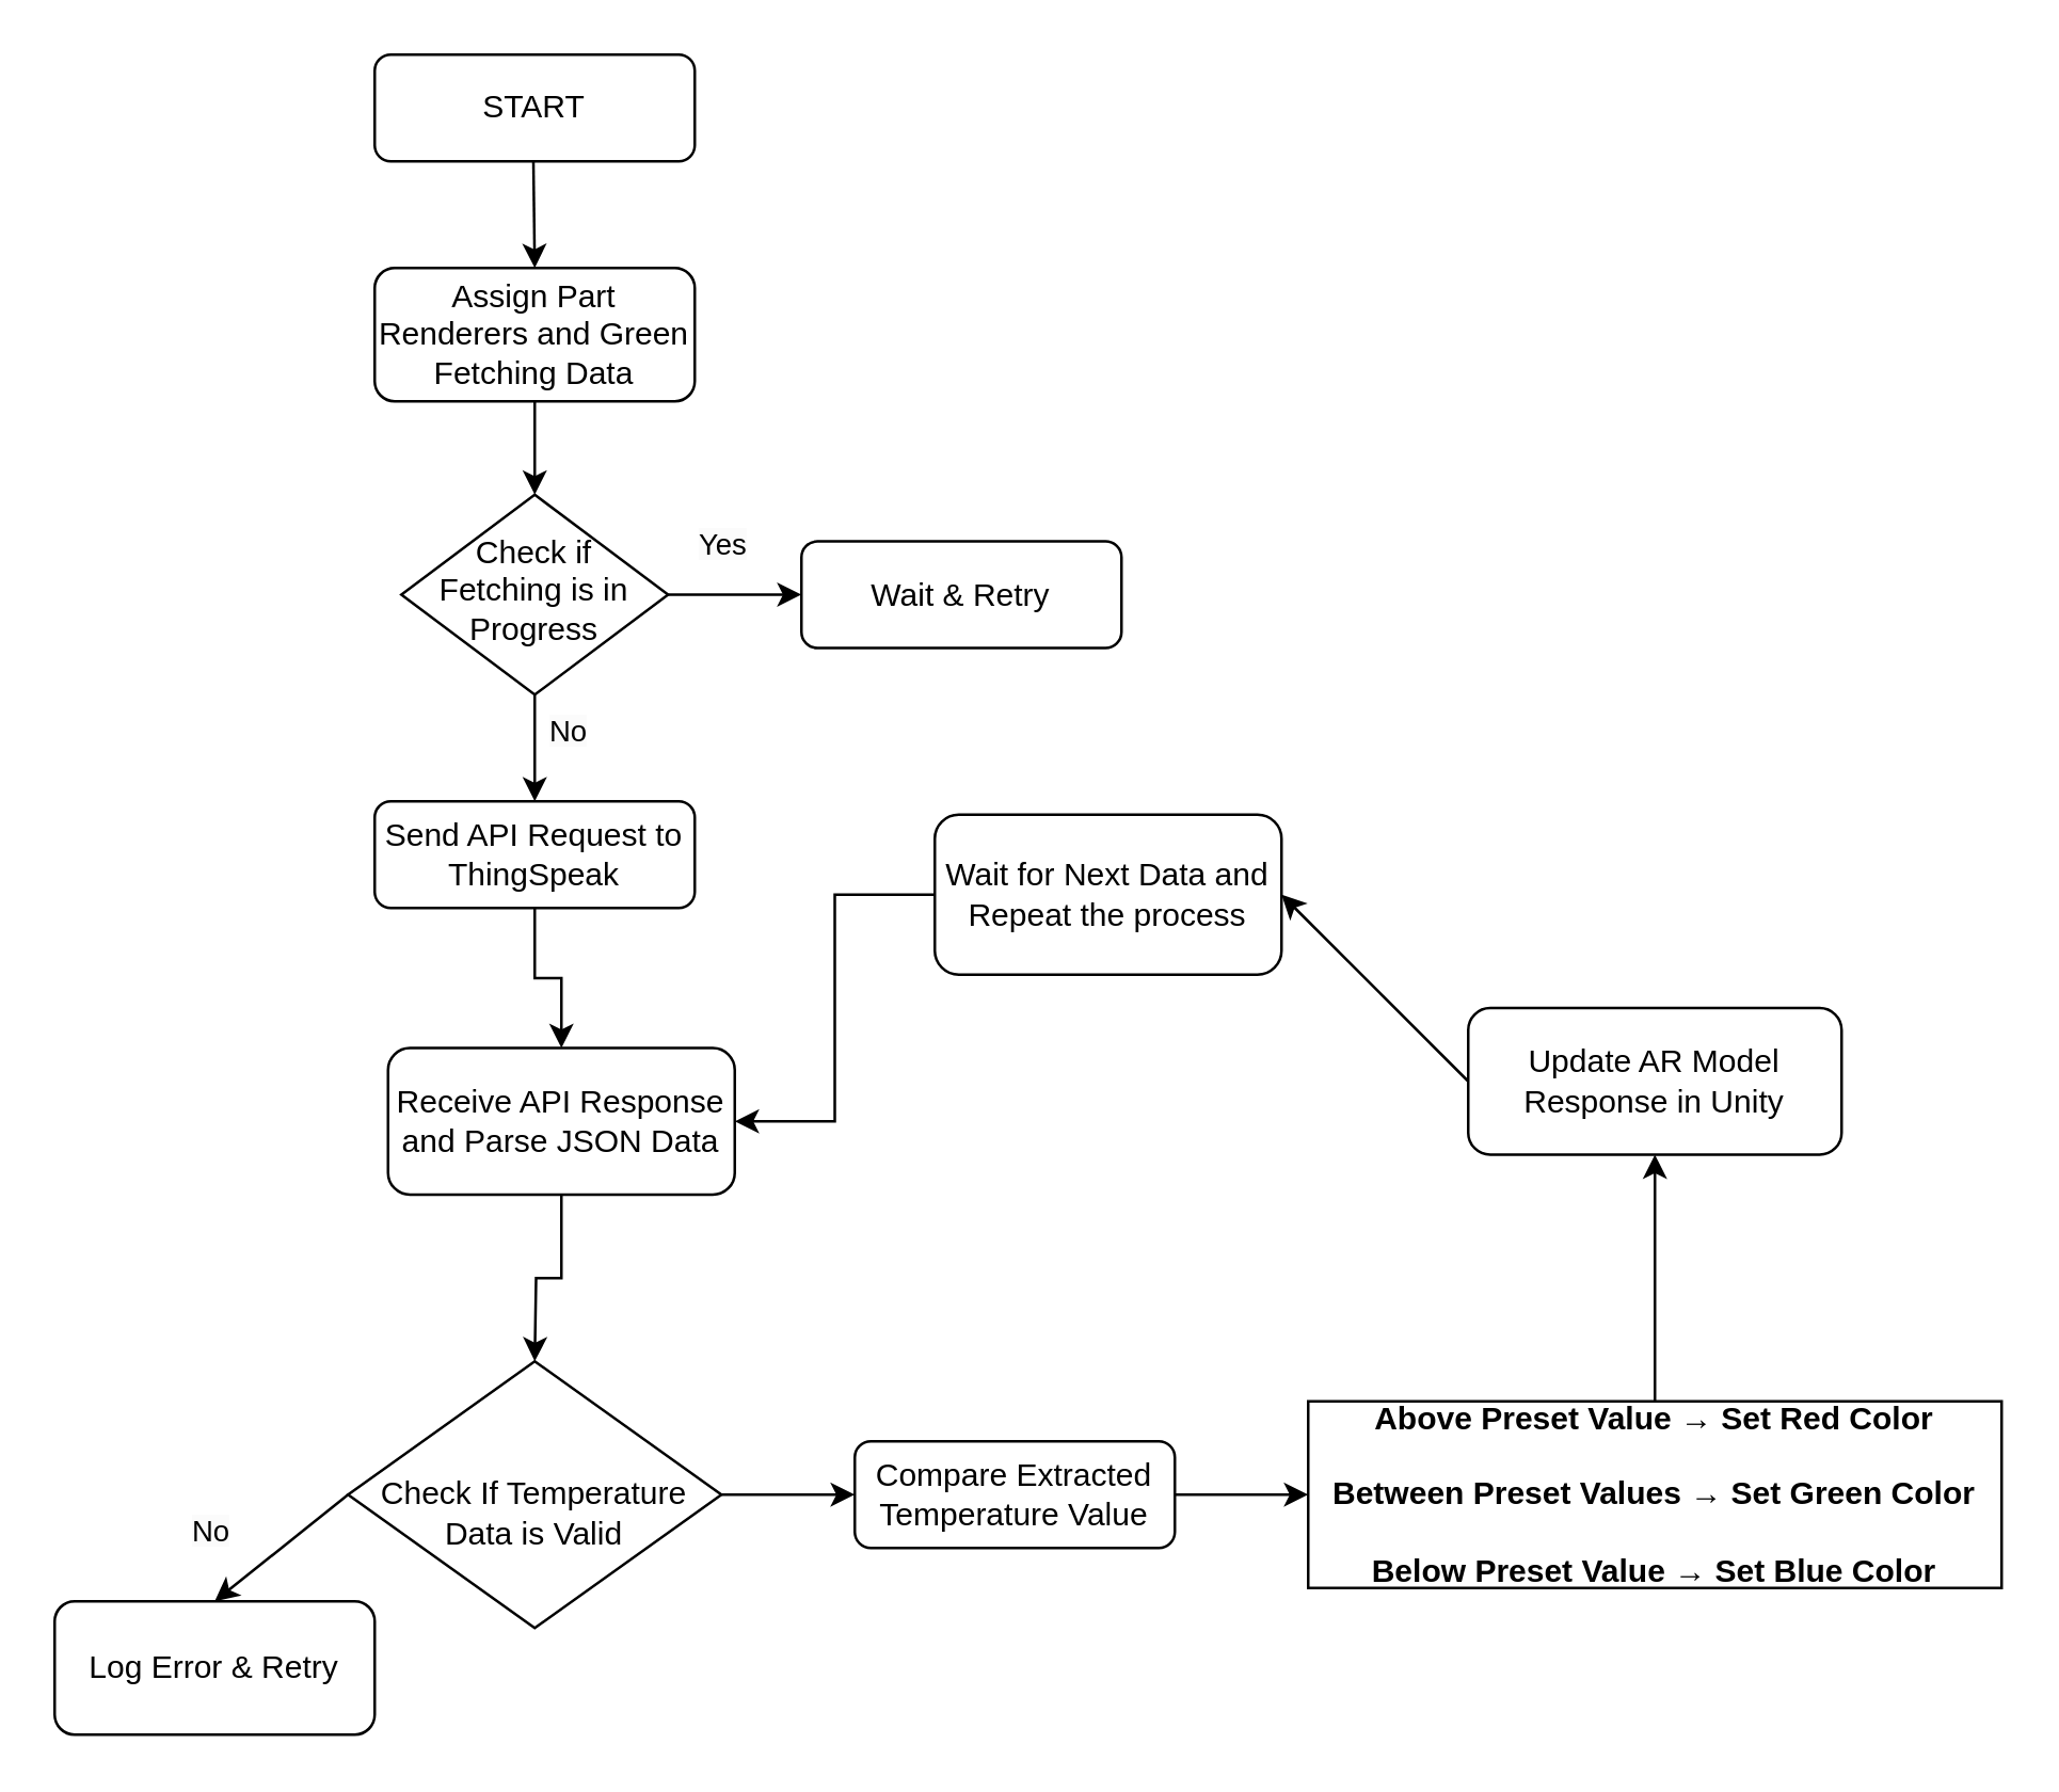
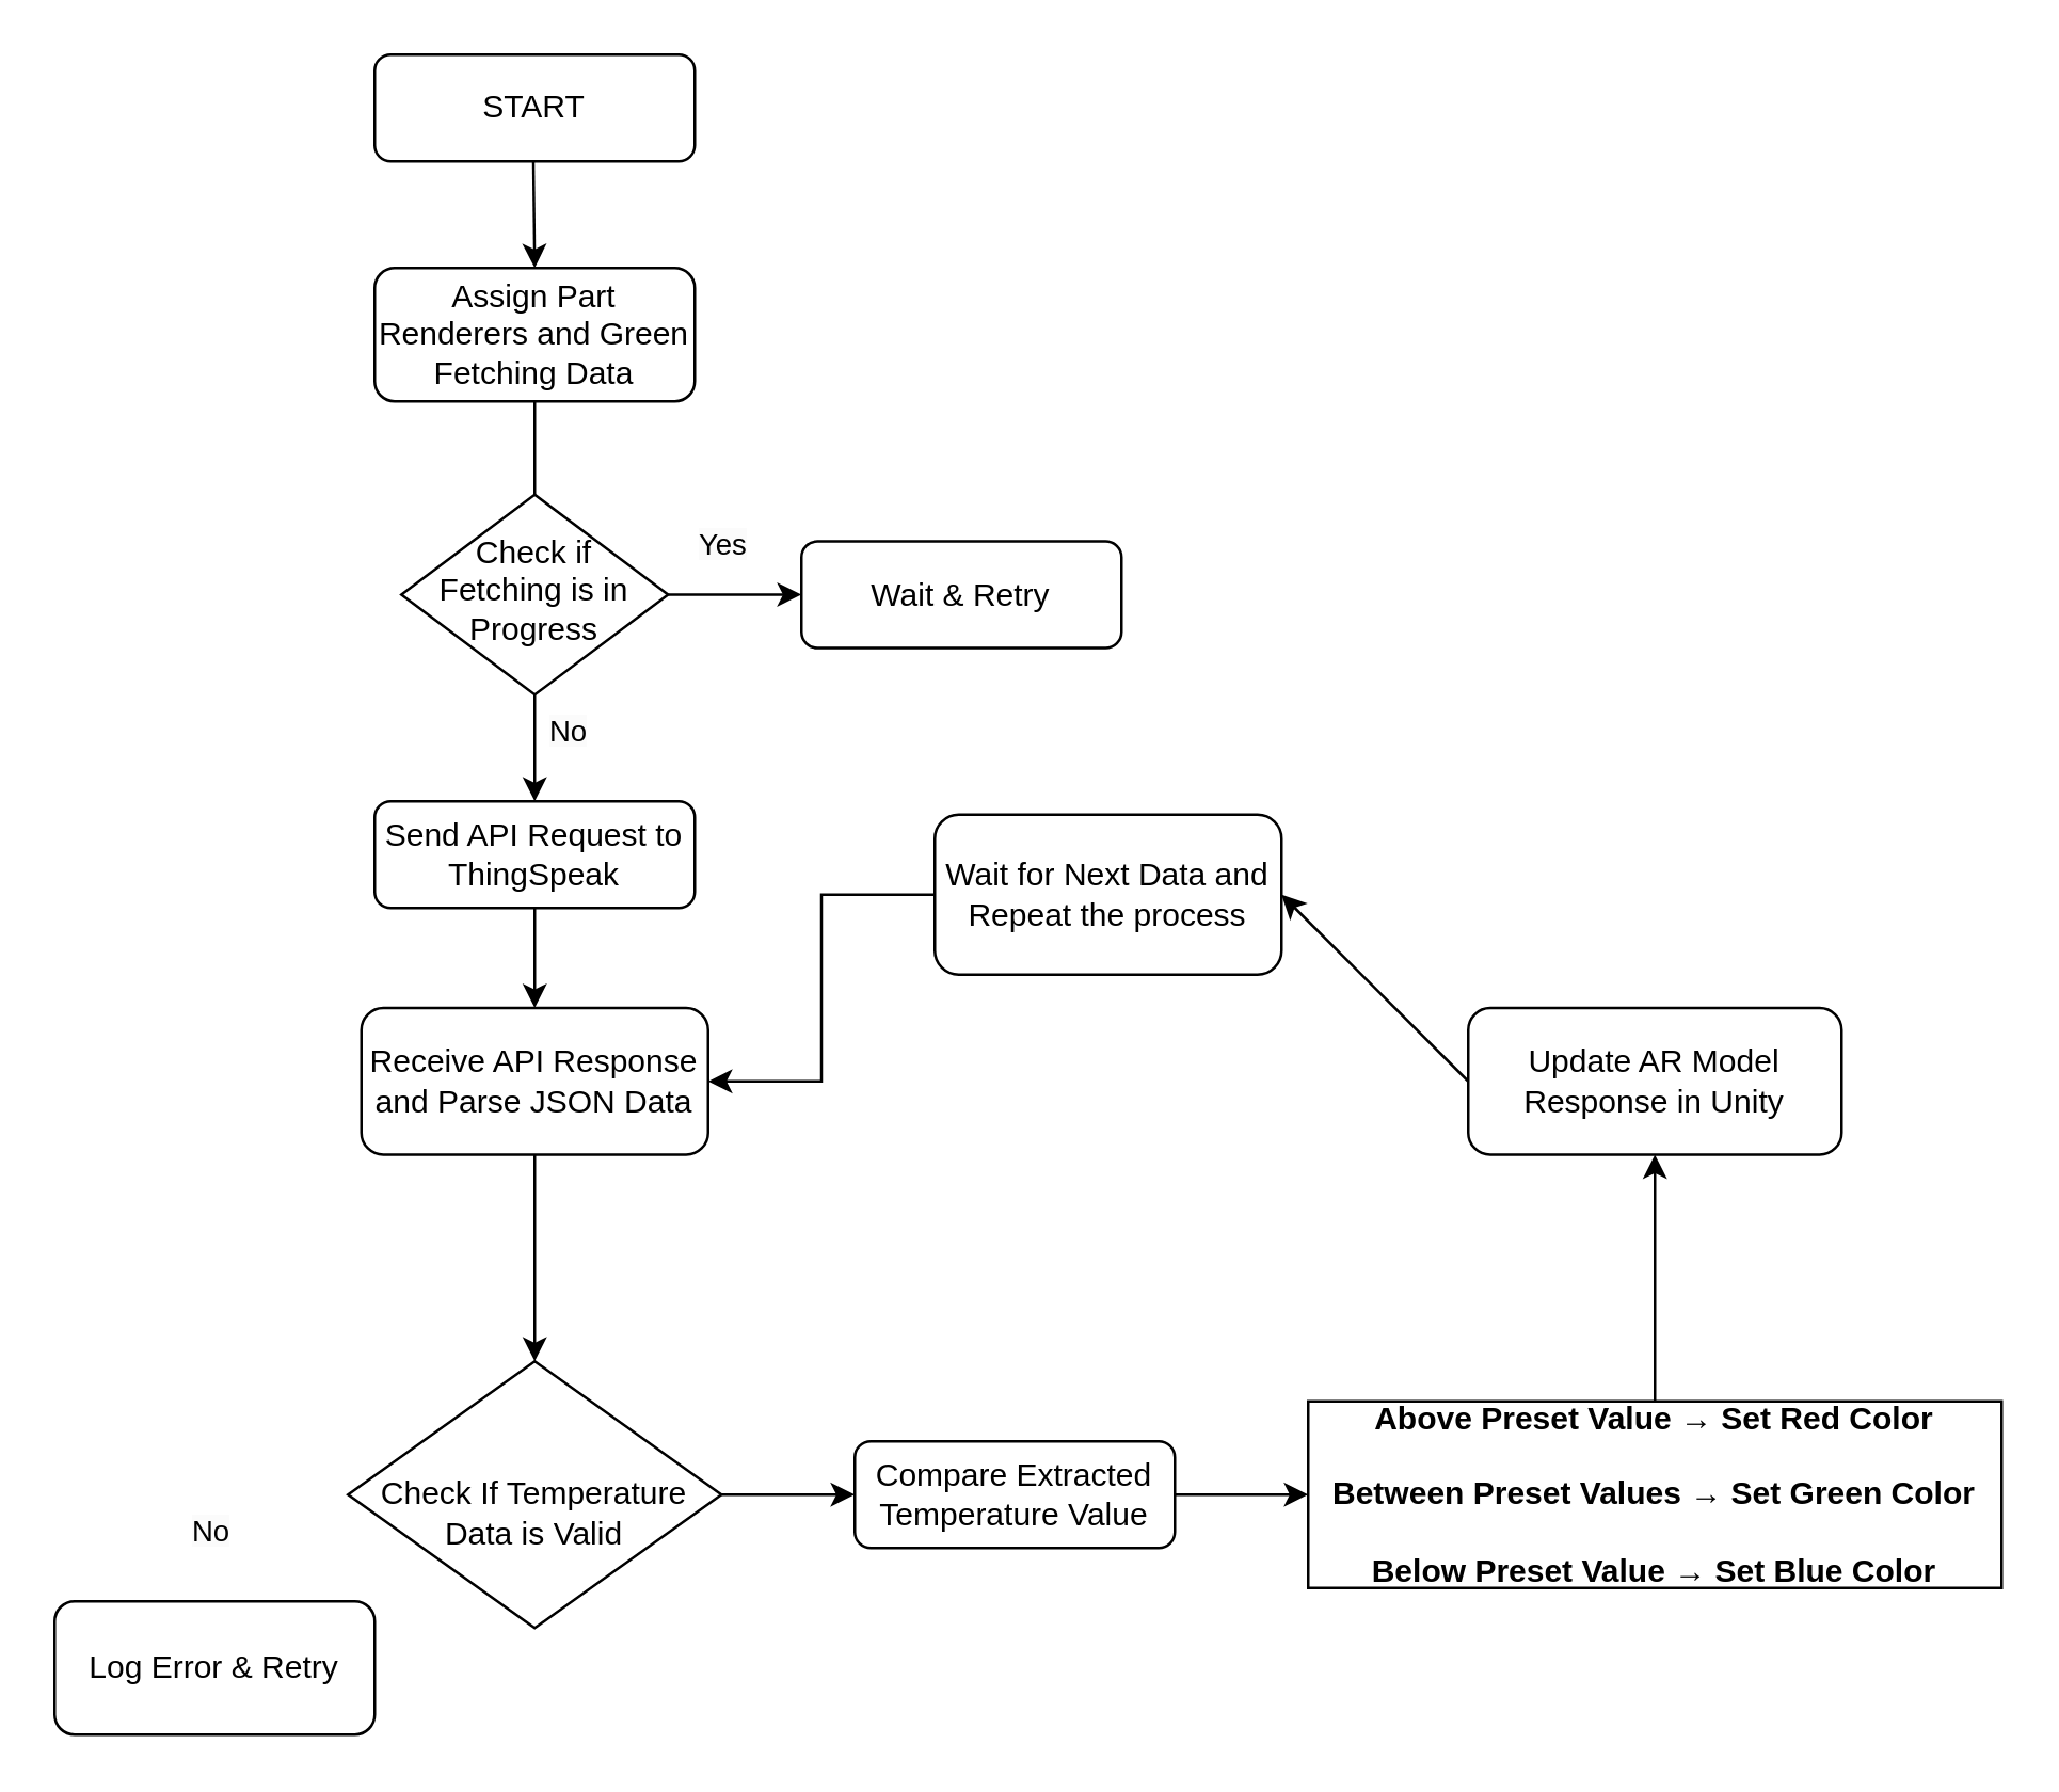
  <mxCell id="0" />
  <mxCell id="1" parent="0" />
- <mxCell id="2" style="edgeStyle=orthogonalEdgeStyle;rounded=0;orthogonalLoop=1;jettySize=auto;html=1;exitX=0.5;exitY=1;exitDx=0;exitDy=0;entryX=0.5;entryY=0;entryDx=0;entryDy=0;" edge="1" parent="1" source="3" target="6"><mxGeometry relative="1" as="geometry" /></mxCell>
+ <mxCell id="2" style="edgeStyle=orthogonalEdgeStyle;rounded=0;orthogonalLoop=1;jettySize=auto;html=1;exitX=0.5;exitY=1;exitDx=0;exitDy=0;entryX=0.5;entryY=0;entryDx=0;entryDy=0;endArrow=none;" edge="1" parent="1" source="3" target="6"><mxGeometry relative="1" as="geometry" /></mxCell>
  <mxCell id="3" value="&lt;p data-pm-slice=&quot;0 0 []&quot;&gt;Assign Part Renderers  and Green Fetching Data&lt;/p&gt;" style="rounded=1;whiteSpace=wrap;html=1;fontSize=12;glass=0;strokeWidth=1;shadow=0;" parent="1" vertex="1"><mxGeometry x="140" y="100" width="120" height="50" as="geometry" /></mxCell>
  <mxCell id="4" style="edgeStyle=orthogonalEdgeStyle;rounded=0;orthogonalLoop=1;jettySize=auto;html=1;exitX=0.5;exitY=1;exitDx=0;exitDy=0;entryX=0.5;entryY=0;entryDx=0;entryDy=0;" edge="1" parent="1" source="6" target="11"><mxGeometry relative="1" as="geometry" /></mxCell>
  <mxCell id="5" style="edgeStyle=orthogonalEdgeStyle;rounded=0;orthogonalLoop=1;jettySize=auto;html=1;exitX=1;exitY=0.5;exitDx=0;exitDy=0;entryX=0;entryY=0.5;entryDx=0;entryDy=0;" edge="1" parent="1" source="6" target="7"><mxGeometry relative="1" as="geometry" /></mxCell>
  <mxCell id="6" value="&lt;span class=&quot;hljs-keyword&quot;&gt;Check&lt;/span&gt; &lt;span class=&quot;hljs-keyword&quot;&gt;if&lt;/span&gt; Fetching &lt;span class=&quot;hljs-keyword&quot;&gt;is&lt;/span&gt; &lt;span class=&quot;hljs-keyword&quot;&gt;in&lt;/span&gt; Progress" style="rhombus;whiteSpace=wrap;html=1;shadow=0;fontFamily=Helvetica;fontSize=12;align=center;strokeWidth=1;spacing=6;spacingTop=-4;" parent="1" vertex="1"><mxGeometry x="150" y="185" width="100" height="75" as="geometry" /></mxCell>
  <mxCell id="7" value="Wait &amp;amp; Retry" style="rounded=1;whiteSpace=wrap;html=1;fontSize=12;glass=0;strokeWidth=1;shadow=0;" parent="1" vertex="1"><mxGeometry x="300" y="202.5" width="120" height="40" as="geometry" /></mxCell>
  <mxCell id="8" value="START" style="rounded=1;whiteSpace=wrap;html=1;" parent="1" vertex="1"><mxGeometry x="140" y="20" width="120" height="40" as="geometry" /></mxCell>
  <mxCell id="9" value="" style="endArrow=classic;html=1;rounded=0;entryX=0.5;entryY=0;entryDx=0;entryDy=0;" parent="1" target="3" edge="1"><mxGeometry width="50" height="50" relative="1" as="geometry"><mxPoint x="199.5" y="60" as="sourcePoint" /><mxPoint x="199.5" y="90" as="targetPoint" /></mxGeometry></mxCell>
  <mxCell id="10" style="edgeStyle=orthogonalEdgeStyle;rounded=0;orthogonalLoop=1;jettySize=auto;html=1;exitX=0.5;exitY=1;exitDx=0;exitDy=0;entryX=0.5;entryY=0;entryDx=0;entryDy=0;" edge="1" parent="1" source="11" target="21"><mxGeometry relative="1" as="geometry" /></mxCell>
  <mxCell id="11" value="Send API Request &lt;span class=&quot;hljs-keyword&quot;&gt;to&lt;/span&gt; ThingSpeak" style="rounded=1;whiteSpace=wrap;html=1;" parent="1" vertex="1"><mxGeometry x="140" y="300" width="120" height="40" as="geometry" /></mxCell>
  <mxCell id="12" style="edgeStyle=orthogonalEdgeStyle;rounded=0;orthogonalLoop=1;jettySize=auto;html=1;exitX=1;exitY=0.5;exitDx=0;exitDy=0;entryX=0;entryY=0.5;entryDx=0;entryDy=0;" edge="1" parent="1" source="13" target="26"><mxGeometry relative="1" as="geometry" /></mxCell>
  <mxCell id="13" value="&lt;div&gt;&lt;font&gt;&lt;span style=&quot;&quot; class=&quot;hljs-built_in&quot;&gt;&lt;br&gt;&lt;/span&gt;&lt;/font&gt;&lt;/div&gt;&lt;span class=&quot;hljs-keyword&quot;&gt;Check&lt;/span&gt; &lt;span class=&quot;hljs-keyword&quot;&gt;If&lt;/span&gt; Temperature Data &lt;span class=&quot;hljs-keyword&quot;&gt;is&lt;/span&gt; &lt;span class=&quot;hljs-keyword&quot;&gt;Valid&lt;/span&gt;" style="rhombus;whiteSpace=wrap;html=1;" parent="1" vertex="1"><mxGeometry x="130" y="510" width="140" height="100" as="geometry" /></mxCell>
  <mxCell id="14" value="&lt;span class=&quot;hljs-keyword&quot;&gt;Update&lt;/span&gt; AR Model Response &lt;span class=&quot;hljs-keyword&quot;&gt;in&lt;/span&gt; Unity" style="rounded=1;whiteSpace=wrap;html=1;fontSize=12;glass=0;strokeWidth=1;shadow=0;" parent="1" vertex="1"><mxGeometry x="550" y="377.5" width="140" height="55" as="geometry" /></mxCell>
  <mxCell id="15" style="edgeStyle=orthogonalEdgeStyle;rounded=0;orthogonalLoop=1;jettySize=auto;html=1;exitX=0;exitY=0.5;exitDx=0;exitDy=0;entryX=1;entryY=0.5;entryDx=0;entryDy=0;" edge="1" parent="1" source="16" target="21"><mxGeometry relative="1" as="geometry" /></mxCell>
  <mxCell id="16" value="&lt;span class=&quot;hljs-variable&quot;&gt;Wait&lt;/span&gt;&amp;nbsp;for Next Data&lt;span class=&quot;hljs-variable&quot;&gt;&amp;nbsp;and Repeat the process&lt;/span&gt;" style="rounded=1;whiteSpace=wrap;html=1;fontSize=12;glass=0;strokeWidth=1;shadow=0;" parent="1" vertex="1"><mxGeometry x="350" y="305" width="130" height="60" as="geometry" /></mxCell>
  <mxCell id="17" value="&lt;span class=&quot;hljs-keyword&quot;&gt;Log&lt;/span&gt; Error &amp;amp; Retry" style="rounded=1;whiteSpace=wrap;html=1;fontSize=12;glass=0;strokeWidth=1;shadow=0;" parent="1" vertex="1"><mxGeometry x="20" y="600" width="120" height="50" as="geometry" /></mxCell>
  <mxCell id="18" value="" style="endArrow=classic;html=1;rounded=0;exitX=0;exitY=0.5;exitDx=0;exitDy=0;entryX=1;entryY=0.5;entryDx=0;entryDy=0;" parent="1" source="14" target="16" edge="1"><mxGeometry width="50" height="50" relative="1" as="geometry"><mxPoint x="390" y="460" as="sourcePoint" /><mxPoint x="440" y="410" as="targetPoint" /></mxGeometry></mxCell>
  <mxCell id="19" value="&lt;span style=&quot;color: rgb(0, 0, 0); font-family: Helvetica; font-size: 11px; font-style: normal; font-variant-ligatures: normal; font-variant-caps: normal; font-weight: 400; letter-spacing: normal; orphans: 2; text-align: center; text-indent: 0px; text-transform: none; widows: 2; word-spacing: 0px; -webkit-text-stroke-width: 0px; white-space: nowrap; background-color: rgb(251, 251, 251); text-decoration-thickness: initial; text-decoration-style: initial; text-decoration-color: initial; display: inline !important; float: none;&quot;&gt;Yes&lt;/span&gt;" style="text;whiteSpace=wrap;html=1;" vertex="1" parent="1"><mxGeometry x="260" y="190" width="50" height="40" as="geometry" /></mxCell>
  <mxCell id="20" value="&lt;span style=&quot;color: rgb(0, 0, 0); font-family: Helvetica; font-size: 11px; font-style: normal; font-variant-ligatures: normal; font-variant-caps: normal; font-weight: 400; letter-spacing: normal; orphans: 2; text-align: center; text-indent: 0px; text-transform: none; widows: 2; word-spacing: 0px; -webkit-text-stroke-width: 0px; white-space: nowrap; background-color: rgb(251, 251, 251); text-decoration-thickness: initial; text-decoration-style: initial; text-decoration-color: initial; float: none; display: inline !important;&quot;&gt;No&lt;/span&gt;" style="text;whiteSpace=wrap;html=1;" vertex="1" parent="1"><mxGeometry x="204" y="260" width="50" height="40" as="geometry" /></mxCell>
- <mxCell id="21" value="Receive API Response and Parse &lt;span class=&quot;hljs-type&quot;&gt;JSON&lt;/span&gt; Data" style="rounded=1;whiteSpace=wrap;html=1;" vertex="1" parent="1"><mxGeometry x="145" y="392.5" width="130" height="55" as="geometry" /></mxCell>
+ <mxCell id="21" value="Receive API Response and Parse &lt;span class=&quot;hljs-type&quot;&gt;JSON&lt;/span&gt; Data" style="rounded=1;whiteSpace=wrap;html=1;" vertex="1" parent="1"><mxGeometry x="135" y="377.5" width="130" height="55" as="geometry" /></mxCell>
  <mxCell id="22" style="edgeStyle=orthogonalEdgeStyle;rounded=0;orthogonalLoop=1;jettySize=auto;html=1;exitX=0.5;exitY=1;exitDx=0;exitDy=0;" edge="1" parent="1" source="21"><mxGeometry relative="1" as="geometry"><mxPoint x="200" y="510" as="targetPoint" /></mxGeometry></mxCell>
- <mxCell id="23" value="" style="endArrow=classic;html=1;rounded=0;entryX=0.5;entryY=0;entryDx=0;entryDy=0;exitX=0;exitY=0.5;exitDx=0;exitDy=0;" edge="1" parent="1" source="13" target="17"><mxGeometry width="50" height="50" relative="1" as="geometry"><mxPoint x="130" y="520" as="sourcePoint" /><mxPoint x="60" y="560" as="targetPoint" /></mxGeometry></mxCell>
  <mxCell id="24" value="&lt;span style=&quot;color: rgb(0, 0, 0); font-family: Helvetica; font-size: 11px; font-style: normal; font-variant-ligatures: normal; font-variant-caps: normal; font-weight: 400; letter-spacing: normal; orphans: 2; text-align: center; text-indent: 0px; text-transform: none; widows: 2; word-spacing: 0px; -webkit-text-stroke-width: 0px; white-space: nowrap; background-color: rgb(251, 251, 251); text-decoration-thickness: initial; text-decoration-style: initial; text-decoration-color: initial; float: none; display: inline !important;&quot;&gt;No&lt;/span&gt;" style="text;whiteSpace=wrap;html=1;" vertex="1" parent="1"><mxGeometry x="70" y="560" width="50" height="40" as="geometry" /></mxCell>
  <mxCell id="25" style="edgeStyle=orthogonalEdgeStyle;rounded=0;orthogonalLoop=1;jettySize=auto;html=1;exitX=1;exitY=0.5;exitDx=0;exitDy=0;entryX=0;entryY=0.5;entryDx=0;entryDy=0;" edge="1" parent="1" source="26" target="28"><mxGeometry relative="1" as="geometry" /></mxCell>
  <mxCell id="26" value="Compare Extracted Temperature &lt;span class=&quot;hljs-keyword&quot;&gt;Value&lt;/span&gt;" style="rounded=1;whiteSpace=wrap;html=1;" vertex="1" parent="1"><mxGeometry x="320" y="540" width="120" height="40" as="geometry" /></mxCell>
  <mxCell id="27" style="edgeStyle=orthogonalEdgeStyle;rounded=0;orthogonalLoop=1;jettySize=auto;html=1;exitX=0.5;exitY=0;exitDx=0;exitDy=0;" edge="1" parent="1" source="28" target="14"><mxGeometry relative="1" as="geometry" /></mxCell>
  <mxCell id="28" value="&lt;strong data-is-only-node=&quot;&quot; data-end=&quot;38&quot; data-start=&quot;0&quot;&gt;Above Preset Value → Set Red Color&lt;/strong&gt;&lt;div&gt;&lt;b&gt;&lt;br data-end=&quot;41&quot; data-start=&quot;38&quot;&gt;&lt;/b&gt;&lt;strong data-end=&quot;84&quot; data-start=&quot;41&quot;&gt;Between Preset Values → Set Green Color&lt;/strong&gt;&lt;/div&gt;&lt;div&gt;&lt;b&gt;&lt;br data-end=&quot;87&quot; data-start=&quot;84&quot;&gt;&lt;/b&gt;&lt;strong data-is-last-node=&quot;&quot; data-end=&quot;126&quot; data-start=&quot;87&quot;&gt;Below Preset Value → Set Blue Color&lt;/strong&gt;&lt;/div&gt;" style="rounded=0;whiteSpace=wrap;html=1;" vertex="1" parent="1"><mxGeometry x="490" y="525" width="260" height="70" as="geometry" /></mxCell>
